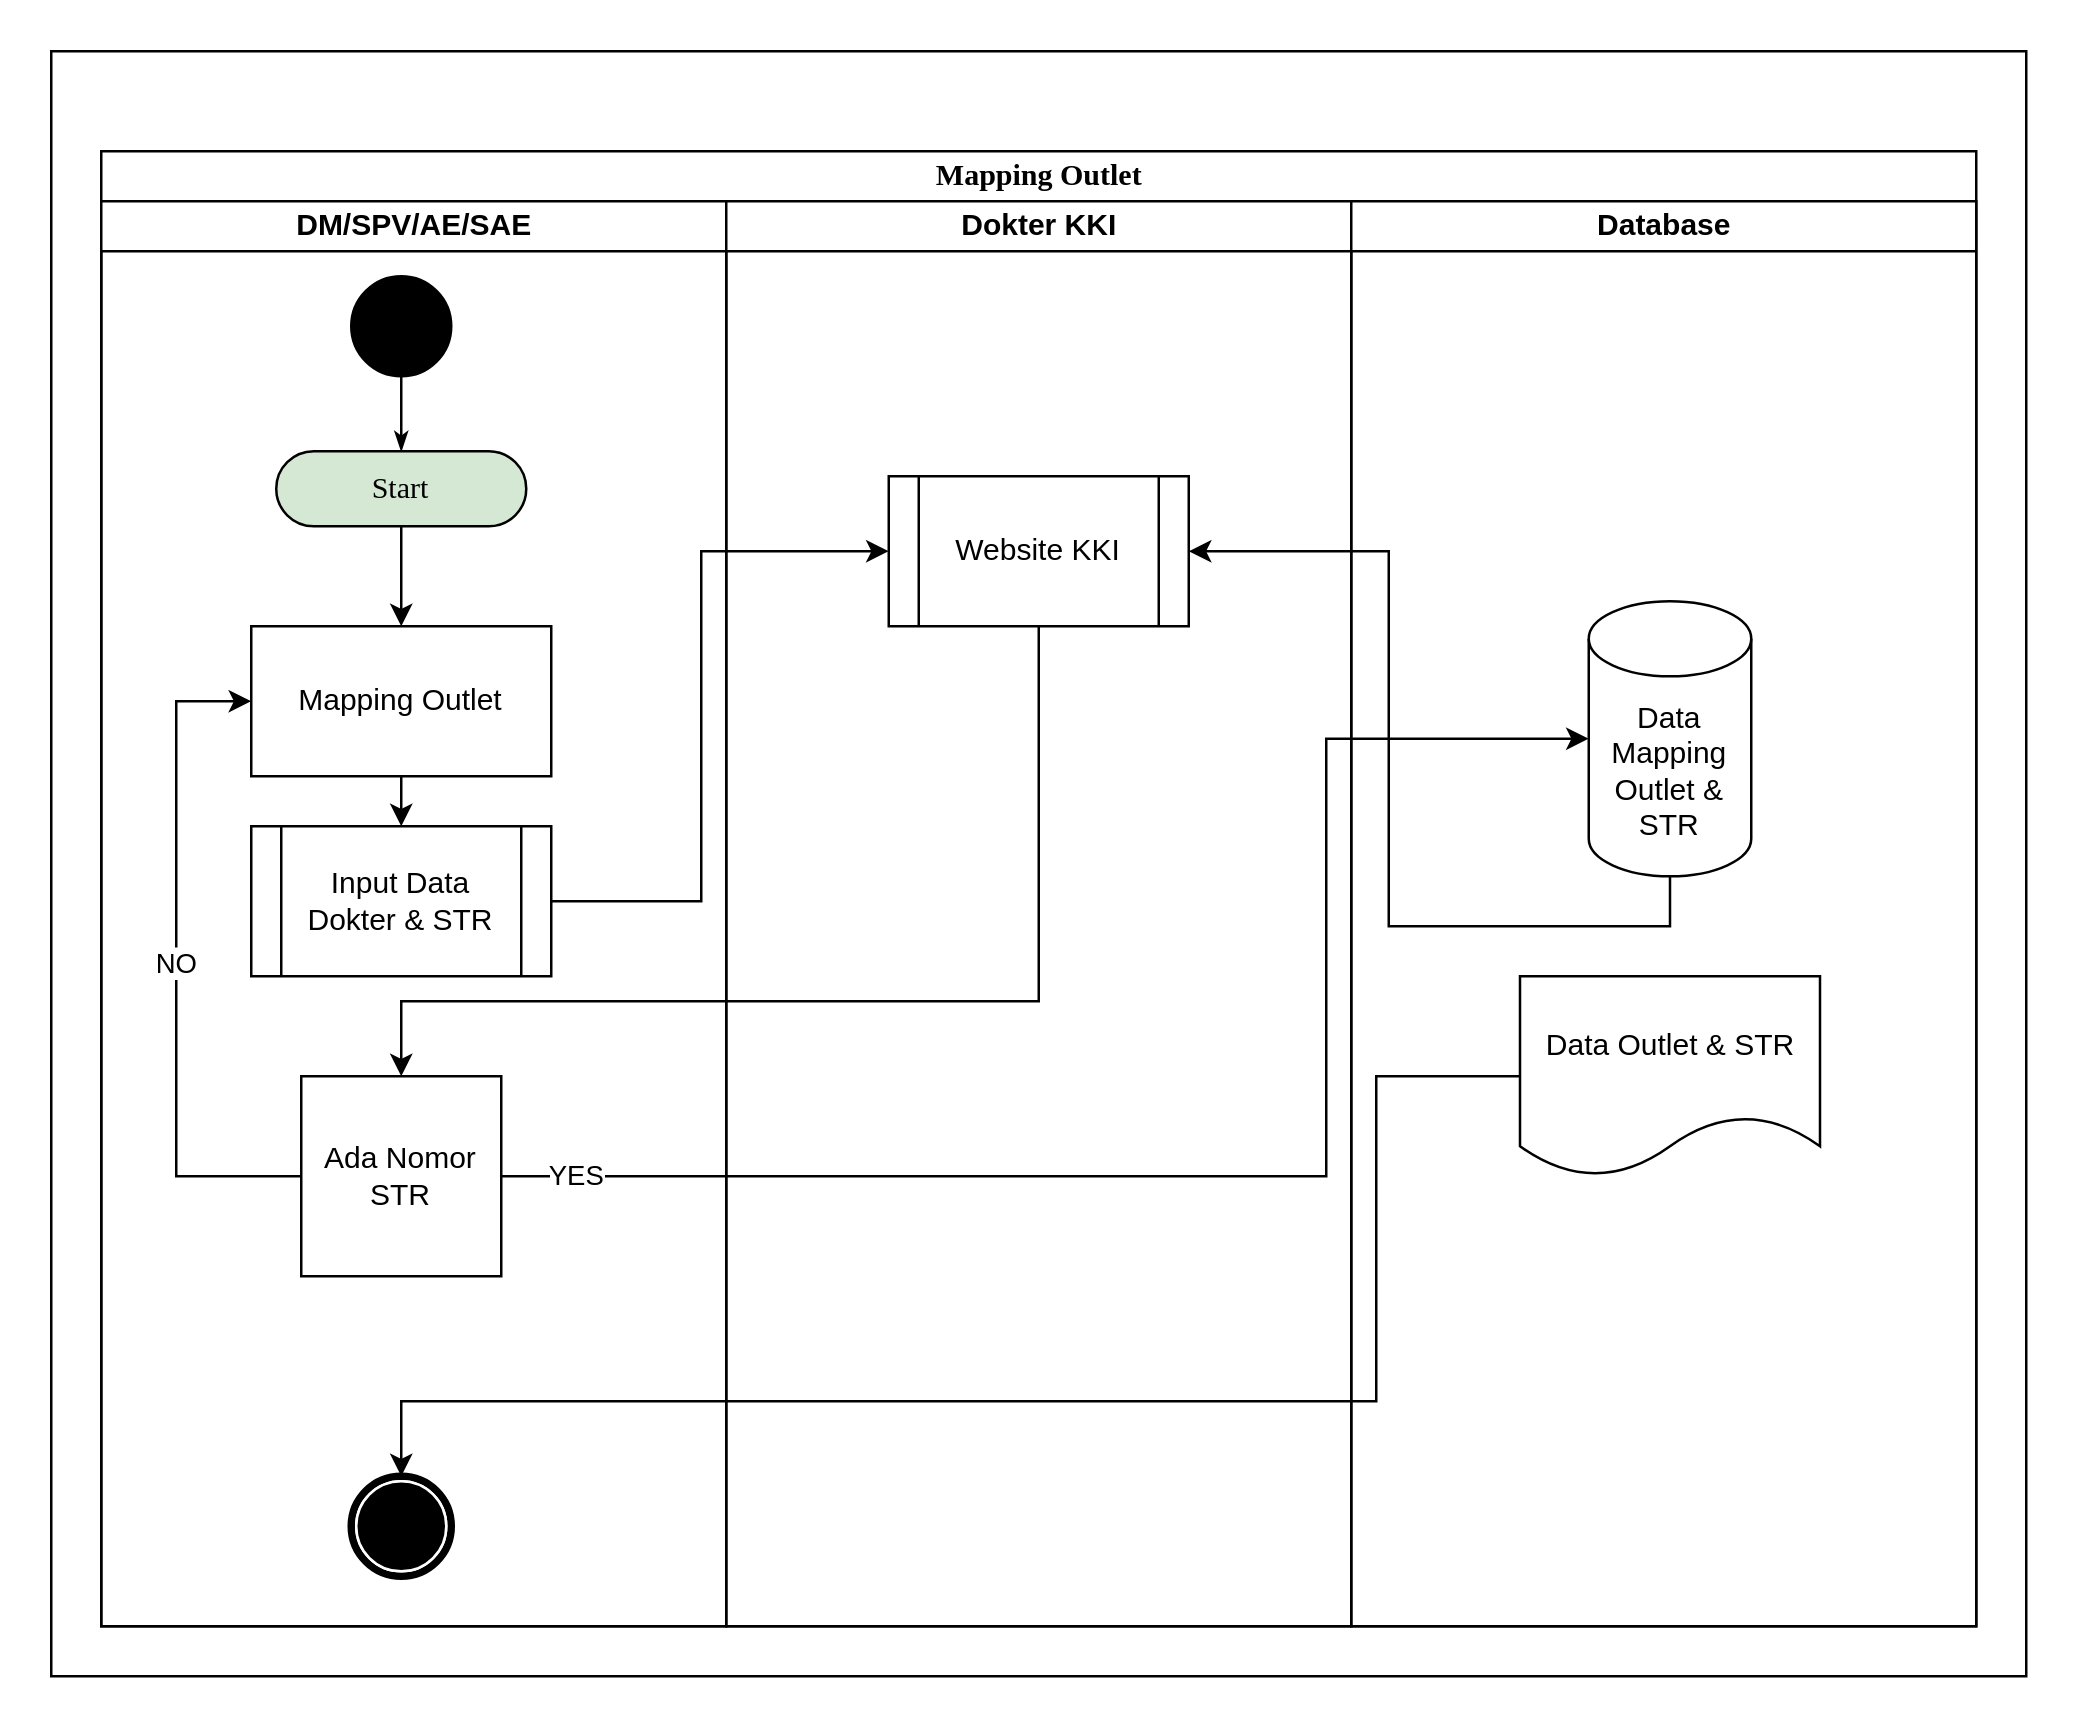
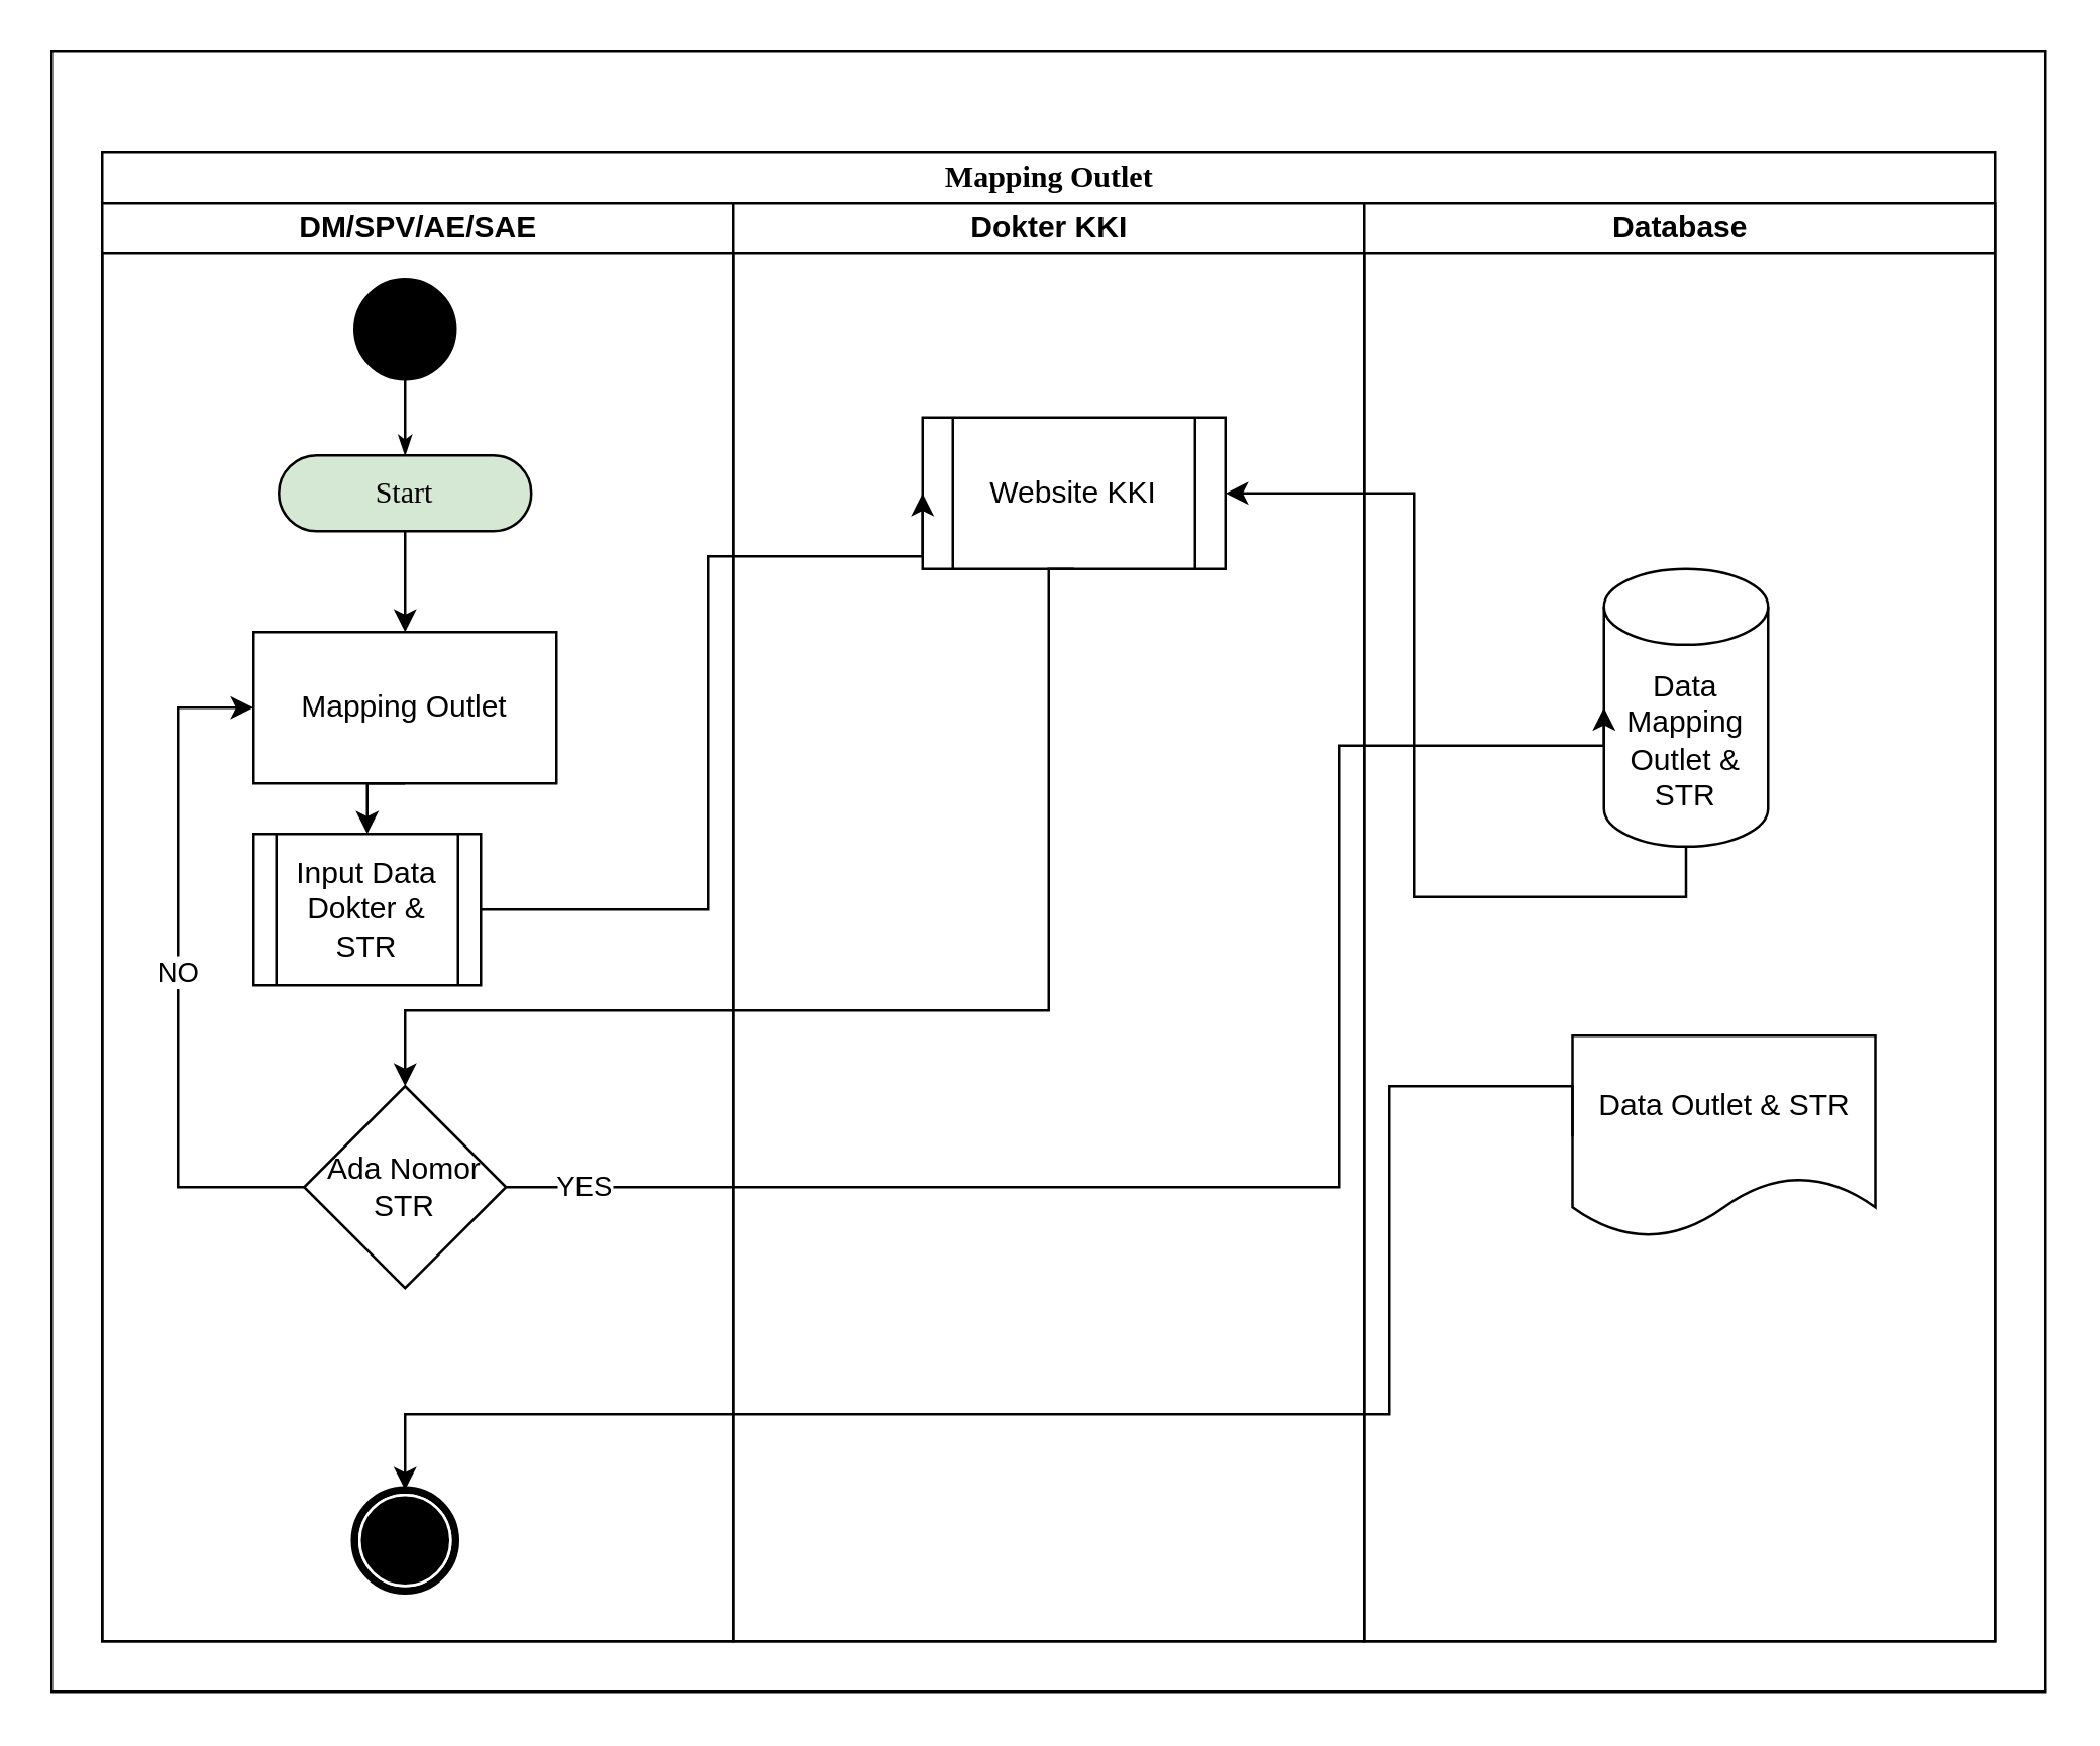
  <mxCell id="0" />
  <mxCell id="1" parent="0" />
  <mxCell id="2" value="" style="rounded=0;whiteSpace=wrap;html=1;" parent="1" vertex="1"><mxGeometry x="20" y="20" width="790" height="650" as="geometry" /></mxCell>
  <mxCell id="3" value="Mapping Outlet" style="swimlane;html=1;childLayout=stackLayout;startSize=20;rounded=0;shadow=0;comic=0;labelBackgroundColor=none;strokeWidth=1;fontFamily=Verdana;fontSize=12;align=center;" parent="1" vertex="1"><mxGeometry x="40" y="60" width="750" height="590" as="geometry" /></mxCell>
  <mxCell id="4" value="DM/SPV/AE/SAE" style="swimlane;html=1;startSize=20;" parent="3" vertex="1"><mxGeometry y="20" width="250" height="570" as="geometry" /></mxCell>
  <mxCell id="5" value="" style="ellipse;whiteSpace=wrap;html=1;rounded=0;shadow=0;comic=0;labelBackgroundColor=none;strokeWidth=1;fillColor=#000000;fontFamily=Verdana;fontSize=12;align=center;" parent="4" vertex="1"><mxGeometry x="100" y="30" width="40" height="40" as="geometry" /></mxCell>
  <mxCell id="6" value="Start" style="rounded=1;whiteSpace=wrap;html=1;shadow=0;comic=0;labelBackgroundColor=none;strokeWidth=1;fontFamily=Verdana;fontSize=12;align=center;arcSize=50;fillColor=#d5e8d4;" parent="4" vertex="1"><mxGeometry x="70" y="100" width="100" height="30" as="geometry" /></mxCell>
  <mxCell id="7" style="edgeStyle=orthogonalEdgeStyle;rounded=0;html=1;labelBackgroundColor=none;startArrow=none;startFill=0;startSize=5;endArrow=classicThin;endFill=1;endSize=5;jettySize=auto;orthogonalLoop=1;strokeWidth=1;fontFamily=Verdana;fontSize=12" parent="4" source="5" target="6" edge="1"><mxGeometry relative="1" as="geometry" /></mxCell>
  <mxCell id="8" value="" style="shape=mxgraph.bpmn.shape;html=1;verticalLabelPosition=bottom;labelBackgroundColor=#ffffff;verticalAlign=top;perimeter=ellipsePerimeter;outline=end;symbol=terminate;rounded=0;shadow=0;comic=0;strokeWidth=1;fontFamily=Verdana;fontSize=12;align=center;" parent="4" vertex="1"><mxGeometry x="100" y="510" width="40" height="40" as="geometry" /></mxCell>
  <mxCell id="9" value="Mapping Outlet" style="rounded=0;whiteSpace=wrap;html=1;" parent="4" vertex="1"><mxGeometry x="60" y="170" width="120" height="60" as="geometry" /></mxCell>
  <mxCell id="10" style="edgeStyle=orthogonalEdgeStyle;rounded=0;orthogonalLoop=1;jettySize=auto;html=1;exitX=0.5;exitY=1;exitDx=0;exitDy=0;" parent="4" source="6" target="9" edge="1"><mxGeometry relative="1" as="geometry" /></mxCell>
  <mxCell id="11" value="NO" style="edgeStyle=orthogonalEdgeStyle;rounded=0;orthogonalLoop=1;jettySize=auto;html=1;exitX=0;exitY=0.5;exitDx=0;exitDy=0;entryX=0;entryY=0.5;entryDx=0;entryDy=0;" parent="4" source="12" target="9" edge="1"><mxGeometry relative="1" as="geometry"><Array as="points"><mxPoint x="30" y="390" /><mxPoint x="30" y="200" /></Array></mxGeometry></mxCell>
- <mxCell id="12" value="Ada Nomor STR" style="whiteSpace=wrap;html=1;rounded=0;" parent="4" vertex="1"><mxGeometry x="80" y="350" width="80" height="80" as="geometry" /></mxCell>
+ <mxCell id="12" value="Ada Nomor STR" style="rhombus;whiteSpace=wrap;html=1;" parent="4" vertex="1"><mxGeometry x="80" y="350" width="80" height="80" as="geometry" /></mxCell>
  <mxCell id="13" value="Dokter KKI" style="swimlane;html=1;startSize=20;" parent="3" vertex="1"><mxGeometry x="250" y="20" width="250" height="570" as="geometry" /></mxCell>
- <mxCell id="14" value="Website KKI" style="shape=process;whiteSpace=wrap;html=1;backgroundOutline=1;" parent="13" vertex="1"><mxGeometry x="65" y="110" width="120" height="60" as="geometry" /></mxCell>
+ <mxCell id="14" value="Website KKI" style="shape=process;whiteSpace=wrap;html=1;backgroundOutline=1;" parent="13" vertex="1"><mxGeometry x="75" y="85" width="120" height="60" as="geometry" /></mxCell>
  <mxCell id="15" value="Database" style="swimlane;html=1;startSize=20;" parent="3" vertex="1"><mxGeometry x="500" y="20" width="250" height="570" as="geometry" /></mxCell>
  <mxCell id="16" style="edgeStyle=orthogonalEdgeStyle;rounded=0;orthogonalLoop=1;jettySize=auto;html=1;exitX=0.5;exitY=1;exitDx=0;exitDy=0;exitPerimeter=0;" parent="15" source="17" target="14" edge="1"><mxGeometry relative="1" as="geometry" /></mxCell>
- <mxCell id="17" value="Data Mapping Outlet &amp;amp; STR" style="shape=cylinder3;whiteSpace=wrap;html=1;boundedLbl=1;backgroundOutline=1;size=15;" parent="15" vertex="1"><mxGeometry x="95" y="160" width="65" height="110" as="geometry" /></mxCell>
- <mxCell id="18" value="Data Outlet &amp;amp; STR" style="shape=document;whiteSpace=wrap;html=1;boundedLbl=1;" parent="15" vertex="1"><mxGeometry x="67.5" y="310" width="120" height="80" as="geometry" /></mxCell>
+ <mxCell id="17" value="Data Mapping Outlet &amp;amp; STR" style="shape=cylinder3;whiteSpace=wrap;html=1;boundedLbl=1;backgroundOutline=1;size=15;" parent="15" vertex="1"><mxGeometry x="95" y="145" width="65" height="110" as="geometry" /></mxCell>
+ <mxCell id="18" value="Data Outlet &amp;amp; STR" style="shape=document;whiteSpace=wrap;html=1;boundedLbl=1;" parent="15" vertex="1"><mxGeometry x="82.5" y="330" width="120" height="80" as="geometry" /></mxCell>
  <mxCell id="19" style="edgeStyle=orthogonalEdgeStyle;rounded=0;orthogonalLoop=1;jettySize=auto;html=1;exitX=0.5;exitY=1;exitDx=0;exitDy=0;entryX=0.5;entryY=0;entryDx=0;entryDy=0;" parent="3" source="14" target="12" edge="1"><mxGeometry relative="1" as="geometry"><Array as="points"><mxPoint x="375" y="340" /><mxPoint x="120" y="340" /></Array></mxGeometry></mxCell>
  <mxCell id="20" value="YES" style="edgeStyle=orthogonalEdgeStyle;rounded=0;orthogonalLoop=1;jettySize=auto;html=1;exitX=1;exitY=0.5;exitDx=0;exitDy=0;entryX=0;entryY=0.5;entryDx=0;entryDy=0;entryPerimeter=0;" parent="3" source="12" target="17" edge="1"><mxGeometry x="-0.902" relative="1" as="geometry"><Array as="points"><mxPoint x="490" y="410" /><mxPoint x="490" y="235" /></Array><mxPoint as="offset" /></mxGeometry></mxCell>
  <mxCell id="21" style="edgeStyle=orthogonalEdgeStyle;rounded=0;orthogonalLoop=1;jettySize=auto;html=1;exitX=0;exitY=0.5;exitDx=0;exitDy=0;entryX=0.5;entryY=0;entryDx=0;entryDy=0;" parent="3" source="18" target="8" edge="1"><mxGeometry relative="1" as="geometry"><Array as="points"><mxPoint x="510" y="370" /><mxPoint x="510" y="500" /><mxPoint x="120" y="500" /></Array></mxGeometry></mxCell>
  <mxCell id="22" style="edgeStyle=orthogonalEdgeStyle;rounded=0;orthogonalLoop=1;jettySize=auto;html=1;exitX=1;exitY=0.5;exitDx=0;exitDy=0;entryX=0;entryY=0.5;entryDx=0;entryDy=0;" parent="1" source="23" target="14" edge="1"><mxGeometry relative="1" as="geometry"><Array as="points"><mxPoint x="280" y="360" /><mxPoint x="280" y="220" /></Array></mxGeometry></mxCell>
- <mxCell id="23" value="Input Data Dokter &amp;amp; STR" style="shape=process;whiteSpace=wrap;html=1;backgroundOutline=1;" parent="1" vertex="1"><mxGeometry x="100" y="330" width="120" height="60" as="geometry" /></mxCell>
+ <mxCell id="23" value="Input Data Dokter &amp;amp; STR" style="shape=process;whiteSpace=wrap;html=1;backgroundOutline=1;" parent="1" vertex="1"><mxGeometry x="100" y="330" width="90" height="60" as="geometry" /></mxCell>
  <mxCell id="24" style="edgeStyle=orthogonalEdgeStyle;rounded=0;orthogonalLoop=1;jettySize=auto;html=1;exitX=0.5;exitY=1;exitDx=0;exitDy=0;entryX=0.5;entryY=0;entryDx=0;entryDy=0;" edge="1" parent="1" source="9" target="23"><mxGeometry relative="1" as="geometry" /></mxCell>
